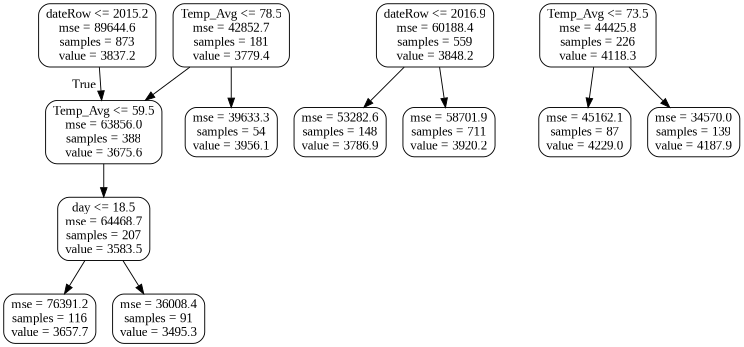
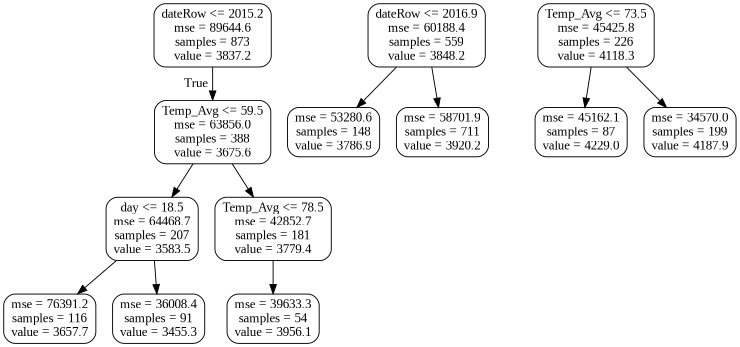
  digraph {
    fontname="Liberation Serif"
    node [color=black fontname="Liberation Serif" shape=box style=rounded]
    edge [fontname="Liberation Serif"]
    n1 [label="dateRow <= 2015.2\nmse = 89644.6\nsamples = 873\nvalue = 3837.2"]
    n2 [label="Temp_Avg <= 59.5\nmse = 63856.0\nsamples = 388\nvalue = 3675.6"]
    n3 [label="day <= 18.5\nmse = 64468.7\nsamples = 207\nvalue = 3583.5"]
    n4 [label="Temp_Avg <= 78.5\nmse = 42852.7\nsamples = 181\nvalue = 3779.4"]
    n5 [label="mse = 76391.2\nsamples = 116\nvalue = 3657.7"]
-   n6 [label="mse = 36008.4\nsamples = 91\nvalue = 3495.3"]
+   n6 [label="mse = 36008.4\nsamples = 91\nvalue = 3455.3"]
    n7 [label="mse = 39633.3\nsamples = 54\nvalue = 3956.1"]
    n8 [label="dateRow <= 2016.9\nmse = 60188.4\nsamples = 559\nvalue = 3848.2"]
-   n9 [label="mse = 53282.6\nsamples = 148\nvalue = 3786.9"]
+   n9 [label="mse = 53280.6\nsamples = 148\nvalue = 3786.9"]
    n10 [label="mse = 58701.9\nsamples = 711\nvalue = 3920.2"]
-   n11 [label="Temp_Avg <= 73.5\nmse = 44425.8\nsamples = 226\nvalue = 4118.3"]
+   n11 [label="Temp_Avg <= 73.5\nmse = 45425.8\nsamples = 226\nvalue = 4118.3"]
    n12 [label="mse = 45162.1\nsamples = 87\nvalue = 4229.0"]
-   n13 [label="mse = 34570.0\nsamples = 139\nvalue = 4187.9"]
+   n13 [label="mse = 34570.0\nsamples = 199\nvalue = 4187.9"]
    n1 -> n2 [headlabel=True labelangle=45 labeldistance=2.5]
    n2 -> n3
-   n4 -> n2
+   n2 -> n4
    n3 -> n5
    n3 -> n6
    n4 -> n7
    n8 -> n9
    n8 -> n10
    n11 -> n12
    n11 -> n13
  }
